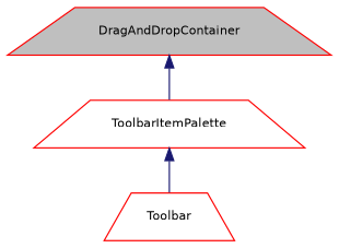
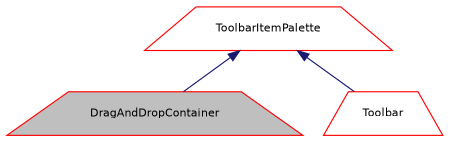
  digraph {
    node [color=red fontname=Helvetica fontsize=10 shape=trapezium]
    edge [color=midnightblue dir=back fontname=Helvetica fontsize=10 labelfontname=Helvetica labelfontsize=10 style=solid]
    n1 [fillcolor=grey75 fontcolor=black height=0.2 label=DragAndDropContainer style=filled width=0.4]
    n2 [height=0.2 label=ToolbarItemPalette width=0.4]
    n3 [height=0.2 label=Toolbar width=0.4]
-   n1 -> n2
+   n2 -> n1
    n2 -> n3
  }
